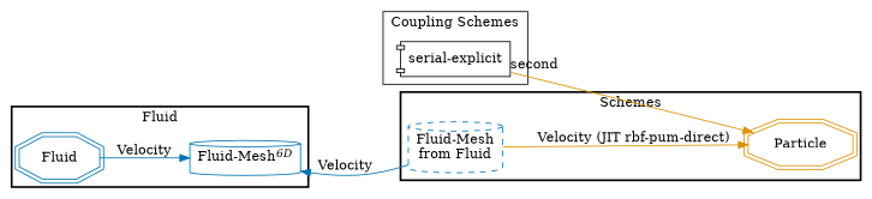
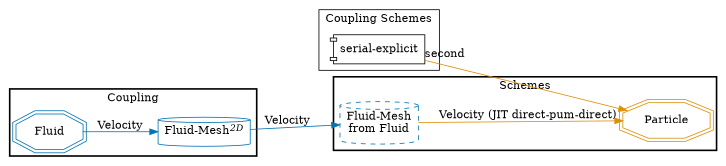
  digraph {
    compound=true
    rankdir=LR
    splines=true
    node [shape=doubleoctagon color="#0173B2"]
    edge [color="#DE8F05"]
    n1 [label="serial-explicit" shape=component color=""]
    Fluid
-   n3 [label=<Fluid-Mesh<SUP><I>6D</I></SUP>> shape=cylinder]
+   n3 [label=<Fluid-Mesh<SUP><I>2D</I></SUP>> shape=cylinder]
    Particle [color="#DE8F05"]
    n5 [label="Fluid-Mesh\nfrom Fluid" shape=cylinder style=dashed]
    subgraph cluster_1 {
      label="Coupling Schemes"
      n1
    }
    subgraph cluster_2 {
      label=Communicators
    }
    subgraph cluster_3 {
-     label=Fluid
+     label=Coupling
      style=bold
      Fluid
      n3
    }
    subgraph cluster_4 {
      label=Schemes
      style=bold
      Particle
      n5
    }
    n1 -> Particle [taillabel=second]
    Fluid -> n3 [color="#0173B2" label=Velocity]
-   n5 -> n3 [color="#0173B2" label=Velocity]
-   n5 -> Particle [label="Velocity (JIT rbf-pum-direct)"]
+   n3 -> n5 [color="#0173B2" label=Velocity]
+   n5 -> Particle [label="Velocity (JIT direct-pum-direct)"]
  }
